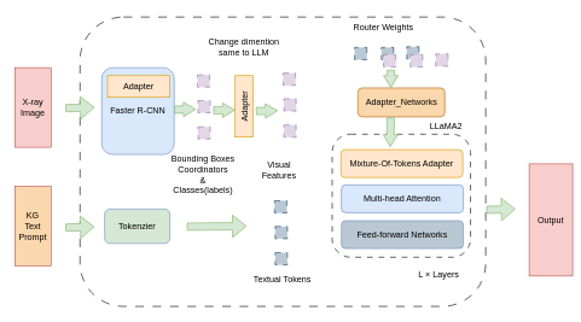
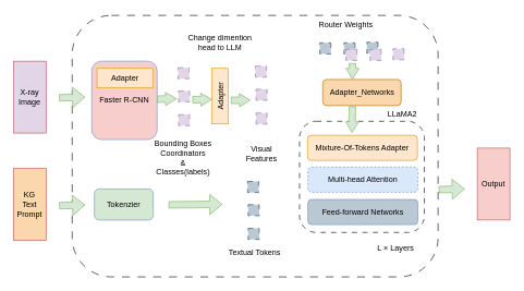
  <mxCell id="0" />
  <mxCell id="1" parent="0" />
  <mxCell id="2" value="" style="rounded=1;whiteSpace=wrap;html=1;fillColor=none;strokeColor=#000000;dashed=1;dashPattern=12 12;" vertex="1" parent="1"><mxGeometry x="110" y="23" width="560" height="400" as="geometry" /></mxCell>
  <mxCell id="3" value="" style="group" vertex="1" connectable="0" parent="1"><mxGeometry x="458" y="185" width="213" height="170" as="geometry" /></mxCell>
  <mxCell id="4" value="" style="rounded=1;whiteSpace=wrap;html=1;dashed=1;strokeColor=#000000;dashPattern=8 8;" vertex="1" parent="3"><mxGeometry width="191" height="170" as="geometry" /></mxCell>
  <mxCell id="5" value="Mixture-Of-Tokens Adapter" style="rounded=1;whiteSpace=wrap;html=1;strokeColor=#d79b00;fillColor=#ffe6cc;" vertex="1" parent="3"><mxGeometry x="12.075" y="21.357" width="168.314" height="38.442" as="geometry" /></mxCell>
- <mxCell id="6" value="Multi-head Attention" style="rounded=1;whiteSpace=wrap;html=1;strokeColor=#6c8ebf;fillColor=#dae8fc;" vertex="1" parent="3"><mxGeometry x="12.807" y="70.05" width="168.314" height="38.442" as="geometry" /></mxCell>
+ <mxCell id="6" value="Multi-head Attention" style="rounded=1;whiteSpace=wrap;html=1;strokeColor=#6c8ebf;fillColor=#dae8fc;dashed=1;" vertex="1" parent="3"><mxGeometry x="12.807" y="70.05" width="168.314" height="38.442" as="geometry" /></mxCell>
  <mxCell id="7" value="Feed-forward Networks" style="rounded=1;whiteSpace=wrap;html=1;strokeColor=#6c8ebf;fillColor=#bac8d3;" vertex="1" parent="3"><mxGeometry x="12.807" y="119.598" width="168.314" height="38.442" as="geometry" /></mxCell>
- <mxCell id="8" value="Faster R-CNN" style="rounded=1;whiteSpace=wrap;html=1;strokeColor=#6c8ebf;fillColor=#dae8fc;" vertex="1" parent="1"><mxGeometry x="140" y="93" width="100" height="120" as="geometry" /></mxCell>
+ <mxCell id="8" value="Faster R-CNN" style="rounded=1;whiteSpace=wrap;html=1;strokeColor=#6c8ebf;fillColor=#f8cecc;" vertex="1" parent="1"><mxGeometry x="140" y="93" width="100" height="120" as="geometry" /></mxCell>
  <mxCell id="9" value="Adapter" style="rounded=0;whiteSpace=wrap;html=1;fillColor=#ffe6cc;strokeColor=#d79b00;" vertex="1" parent="1"><mxGeometry x="148" y="104" width="86" height="30" as="geometry" /></mxCell>
  <mxCell id="10" value="Adapter" style="rounded=0;whiteSpace=wrap;html=1;rotation=-90;fillColor=#ffe6cc;strokeColor=#d79b00;" vertex="1" parent="1"><mxGeometry x="294" y="134" width="85" height="25" as="geometry" /></mxCell>
  <mxCell id="11" value="Bounding Boxes&lt;br&gt;Coordinators&lt;br&gt;&amp;amp;&lt;br&gt;Classes(labels)" style="rounded=0;whiteSpace=wrap;html=1;strokeColor=none;fillColor=none;" vertex="1" parent="1"><mxGeometry x="230" y="217" width="100" height="48.5" as="geometry" /></mxCell>
  <mxCell id="12" value="" style="group" vertex="1" connectable="0" parent="1"><mxGeometry x="272" y="103" width="25" height="96" as="geometry" /></mxCell>
  <mxCell id="13" value="" style="whiteSpace=wrap;html=1;aspect=fixed;dashed=1;dashPattern=8 8;fillColor=#e1d5e7;strokeColor=#9673a6;" vertex="1" parent="12"><mxGeometry width="16.891" height="16.891" as="geometry" /></mxCell>
  <mxCell id="14" value="" style="whiteSpace=wrap;html=1;aspect=fixed;dashed=1;dashPattern=8 8;fillColor=#e1d5e7;strokeColor=#9673a6;" vertex="1" parent="12"><mxGeometry x="0.806" y="35.496" width="16.891" height="16.891" as="geometry" /></mxCell>
  <mxCell id="15" value="" style="whiteSpace=wrap;html=1;aspect=fixed;dashed=1;dashPattern=8 8;fillColor=#e1d5e7;strokeColor=#9673a6;" vertex="1" parent="12"><mxGeometry x="0.806" y="71.798" width="16.891" height="16.891" as="geometry" /></mxCell>
  <mxCell id="16" value="" style="group" vertex="1" connectable="0" parent="1"><mxGeometry x="378.5" y="277" width="26" height="96" as="geometry" /></mxCell>
  <mxCell id="17" value="" style="whiteSpace=wrap;html=1;aspect=fixed;dashed=1;dashPattern=8 8;fillColor=#bac8d3;strokeColor=#23445d;" vertex="1" parent="16"><mxGeometry width="16.891" height="16.891" as="geometry" /></mxCell>
  <mxCell id="18" value="" style="whiteSpace=wrap;html=1;aspect=fixed;dashed=1;dashPattern=8 8;fillColor=#bac8d3;strokeColor=#23445d;" vertex="1" parent="16"><mxGeometry x="0.839" y="35.496" width="16.891" height="16.891" as="geometry" /></mxCell>
  <mxCell id="19" value="" style="whiteSpace=wrap;html=1;aspect=fixed;dashed=1;dashPattern=8 8;fillColor=#bac8d3;strokeColor=#23445d;" vertex="1" parent="16"><mxGeometry x="0.839" y="71.798" width="16.891" height="16.891" as="geometry" /></mxCell>
- <mxCell id="20" value="Visual Features" style="rounded=0;whiteSpace=wrap;html=1;strokeColor=none;fillColor=none;" vertex="1" parent="1"><mxGeometry x="345" y="212" width="80" height="46" as="geometry" /></mxCell>
+ <mxCell id="20" value="Visual Features" style="rounded=0;whiteSpace=wrap;html=1;strokeColor=none;fillColor=none;" vertex="1" parent="1"><mxGeometry x="360" y="212" width="80" height="46" as="geometry" /></mxCell>
  <mxCell id="21" value="Tokenzier" style="rounded=1;whiteSpace=wrap;html=1;fillColor=#d5e8d4;strokeColor=#6c8ebf;" vertex="1" parent="1"><mxGeometry x="144" y="288.5" width="90" height="47.5" as="geometry" /></mxCell>
  <mxCell id="22" value="Textual Tokens" style="rounded=0;whiteSpace=wrap;html=1;strokeColor=none;fillColor=none;" vertex="1" parent="1"><mxGeometry x="332" y="373.5" width="115" height="24.5" as="geometry" /></mxCell>
  <mxCell id="23" value="" style="group" vertex="1" connectable="0" parent="1"><mxGeometry x="390.5" y="100.5" width="26" height="96" as="geometry" /></mxCell>
  <mxCell id="24" value="" style="whiteSpace=wrap;html=1;aspect=fixed;dashed=1;dashPattern=8 8;fillColor=#e1d5e7;strokeColor=#9673a6;" vertex="1" parent="23"><mxGeometry width="16.891" height="16.891" as="geometry" /></mxCell>
  <mxCell id="25" value="" style="whiteSpace=wrap;html=1;aspect=fixed;dashed=1;dashPattern=8 8;fillColor=#e1d5e7;strokeColor=#9673a6;" vertex="1" parent="23"><mxGeometry x="0.839" y="35.496" width="16.891" height="16.891" as="geometry" /></mxCell>
  <mxCell id="26" value="" style="whiteSpace=wrap;html=1;aspect=fixed;dashed=1;dashPattern=8 8;fillColor=#e1d5e7;strokeColor=#9673a6;" vertex="1" parent="23"><mxGeometry x="0.839" y="71.798" width="16.891" height="16.891" as="geometry" /></mxCell>
  <mxCell id="27" value="Adapter_Networks" style="rounded=1;whiteSpace=wrap;html=1;fillColor=#fad7ac;strokeColor=#b46504;" vertex="1" parent="1"><mxGeometry x="493.5" y="121" width="120" height="40" as="geometry" /></mxCell>
  <mxCell id="28" value="Router Weights" style="rounded=0;whiteSpace=wrap;html=1;strokeColor=none;fillColor=none;" vertex="1" parent="1"><mxGeometry x="479.45" y="20" width="99.55" height="34" as="geometry" /></mxCell>
  <mxCell id="29" value="" style="group" vertex="1" connectable="0" parent="1"><mxGeometry x="482" y="64" width="138.225" height="38.225" as="geometry" /></mxCell>
  <mxCell id="30" value="" style="group;rotation=90;" vertex="1" connectable="0" parent="29"><mxGeometry x="35" y="-35" width="26" height="96" as="geometry" /></mxCell>
  <mxCell id="31" value="" style="whiteSpace=wrap;html=1;aspect=fixed;dashed=1;dashPattern=8 8;rotation=90;fillColor=#bac8d3;strokeColor=#23445d;" vertex="1" parent="30"><mxGeometry x="44" y="35" width="16.891" height="16.891" as="geometry" /></mxCell>
  <mxCell id="32" value="" style="whiteSpace=wrap;html=1;aspect=fixed;dashed=1;dashPattern=8 8;rotation=90;fillColor=#bac8d3;strokeColor=#23445d;" vertex="1" parent="30"><mxGeometry x="9" y="36" width="16.891" height="16.891" as="geometry" /></mxCell>
  <mxCell id="33" value="" style="whiteSpace=wrap;html=1;aspect=fixed;dashed=1;dashPattern=8 8;rotation=90;fillColor=#bac8d3;strokeColor=#23445d;" vertex="1" parent="30"><mxGeometry x="-28" y="36" width="16.891" height="16.891" as="geometry" /></mxCell>
  <mxCell id="34" value="" style="group;rotation=90;" vertex="1" connectable="0" parent="29"><mxGeometry x="75" y="-25" width="30.45" height="96" as="geometry" /></mxCell>
  <mxCell id="35" value="" style="whiteSpace=wrap;html=1;aspect=fixed;dashed=1;dashPattern=8 8;rotation=90;fillColor=#e1d5e7;strokeColor=#9673a6;" vertex="1" parent="34"><mxGeometry x="44" y="35" width="16.891" height="16.891" as="geometry" /></mxCell>
  <mxCell id="36" value="" style="whiteSpace=wrap;html=1;aspect=fixed;dashed=1;dashPattern=8 8;rotation=90;fillColor=#e1d5e7;strokeColor=#9673a6;" vertex="1" parent="34"><mxGeometry x="9" y="36" width="16.891" height="16.891" as="geometry" /></mxCell>
  <mxCell id="37" value="" style="whiteSpace=wrap;html=1;aspect=fixed;dashed=1;dashPattern=8 8;rotation=90;fillColor=#e1d5e7;strokeColor=#9673a6;" vertex="1" parent="34"><mxGeometry x="-28" y="36" width="16.891" height="16.891" as="geometry" /></mxCell>
  <mxCell id="38" value="LLaMA2" style="rounded=0;whiteSpace=wrap;html=1;strokeColor=none;fillColor=none;" vertex="1" parent="1"><mxGeometry x="570" y="163" width="91" height="22" as="geometry" /></mxCell>
  <mxCell id="39" value="L × Layers" style="rounded=0;whiteSpace=wrap;html=1;strokeColor=none;fillColor=none;" vertex="1" parent="1"><mxGeometry x="560" y="368.5" width="91" height="22" as="geometry" /></mxCell>
  <mxCell id="40" value="" style="shape=flexArrow;endArrow=classic;html=1;rounded=0;strokeColor=#82b366;fillColor=#d5e8d4;" edge="1" parent="1"><mxGeometry width="50" height="50" relative="1" as="geometry"><mxPoint x="90" y="149" as="sourcePoint" /><mxPoint x="130" y="148" as="targetPoint" /></mxGeometry></mxCell>
  <mxCell id="41" value="" style="shape=flexArrow;endArrow=classic;html=1;rounded=0;strokeColor=#82b366;fillColor=#d5e8d4;" edge="1" parent="1"><mxGeometry width="50" height="50" relative="1" as="geometry"><mxPoint x="90" y="314" as="sourcePoint" /><mxPoint x="130" y="313" as="targetPoint" /></mxGeometry></mxCell>
  <mxCell id="42" value="" style="shape=flexArrow;endArrow=classic;html=1;rounded=0;strokeColor=#82b366;fillColor=#d5e8d4;" edge="1" parent="1"><mxGeometry width="50" height="50" relative="1" as="geometry"><mxPoint x="257.5" y="312.75" as="sourcePoint" /><mxPoint x="340" y="312" as="targetPoint" /></mxGeometry></mxCell>
  <mxCell id="43" value="" style="shape=flexArrow;endArrow=classic;html=1;rounded=0;strokeColor=#82b366;fillColor=#d5e8d4;endWidth=9;endSize=5.21;" edge="1" parent="1"><mxGeometry width="50" height="50" relative="1" as="geometry"><mxPoint x="240" y="151" as="sourcePoint" /><mxPoint x="270" y="150.5" as="targetPoint" /></mxGeometry></mxCell>
  <mxCell id="44" value="" style="shape=flexArrow;endArrow=classic;html=1;rounded=0;strokeColor=#82b366;fillColor=#d5e8d4;endWidth=9;endSize=5.21;" edge="1" parent="1"><mxGeometry width="50" height="50" relative="1" as="geometry"><mxPoint x="294" y="152" as="sourcePoint" /><mxPoint x="324" y="151.5" as="targetPoint" /></mxGeometry></mxCell>
  <mxCell id="45" value="" style="shape=flexArrow;endArrow=classic;html=1;rounded=0;strokeColor=#82b366;fillColor=#d5e8d4;endWidth=9;endSize=5.21;" edge="1" parent="1"><mxGeometry width="50" height="50" relative="1" as="geometry"><mxPoint x="353" y="153" as="sourcePoint" /><mxPoint x="383" y="152.5" as="targetPoint" /></mxGeometry></mxCell>
- <mxCell id="46" value="Change dimention same to LLM" style="rounded=0;whiteSpace=wrap;html=1;strokeColor=none;fillColor=none;" vertex="1" parent="1"><mxGeometry x="284" y="35.5" width="105" height="57.5" as="geometry" /></mxCell>
+ <mxCell id="46" value="Change dimention head to LLM" style="rounded=0;whiteSpace=wrap;html=1;strokeColor=none;fillColor=none;" vertex="1" parent="1"><mxGeometry x="284" y="35.5" width="105" height="57.5" as="geometry" /></mxCell>
  <mxCell id="47" value="" style="shape=flexArrow;endArrow=classic;html=1;rounded=0;strokeColor=#82b366;fillColor=#d5e8d4;endWidth=9;endSize=5.21;" edge="1" parent="1"><mxGeometry width="50" height="50" relative="1" as="geometry"><mxPoint x="539" y="96" as="sourcePoint" /><mxPoint x="539" y="121" as="targetPoint" /></mxGeometry></mxCell>
  <mxCell id="48" value="" style="shape=flexArrow;endArrow=classic;html=1;rounded=0;strokeColor=#82b366;fillColor=#d5e8d4;endWidth=9;endSize=5.21;entryX=0.404;entryY=-0.093;entryDx=0;entryDy=0;entryPerimeter=0;" edge="1" parent="1" target="5"><mxGeometry width="50" height="50" relative="1" as="geometry"><mxPoint x="539" y="162" as="sourcePoint" /><mxPoint x="539" y="187" as="targetPoint" /></mxGeometry></mxCell>
- <mxCell id="49" value="X-ray&lt;br&gt;Image" style="rounded=0;whiteSpace=wrap;html=1;fillColor=#f8cecc;strokeColor=#b85450;" vertex="1" parent="1"><mxGeometry x="20" y="93" width="50" height="110" as="geometry" /></mxCell>
+ <mxCell id="49" value="X-ray&lt;br&gt;Image" style="rounded=0;whiteSpace=wrap;html=1;fillColor=#e1d5e7;strokeColor=#b85450;" vertex="1" parent="1"><mxGeometry x="20" y="93" width="50" height="110" as="geometry" /></mxCell>
  <mxCell id="50" value="KG&lt;br&gt;Text&lt;br&gt;Prompt" style="rounded=0;whiteSpace=wrap;html=1;fillColor=#fad7ac;strokeColor=#b85450;" vertex="1" parent="1"><mxGeometry x="20" y="257.25" width="50" height="110" as="geometry" /></mxCell>
  <mxCell id="51" value="" style="shape=flexArrow;endArrow=classic;html=1;rounded=0;strokeColor=#82b366;fillColor=#d5e8d4;" edge="1" parent="1"><mxGeometry width="50" height="50" relative="1" as="geometry"><mxPoint x="671" y="289.5" as="sourcePoint" /><mxPoint x="711" y="288.5" as="targetPoint" /></mxGeometry></mxCell>
- <mxCell id="52" value="Output" style="rounded=0;whiteSpace=wrap;html=1;fillColor=#f8cecc;strokeColor=#b85450;" vertex="1" parent="1"><mxGeometry x="730" y="226" width="60" height="155" as="geometry" /></mxCell>
+ <mxCell id="52" value="Output" style="rounded=0;whiteSpace=wrap;html=1;fillColor=#f8cecc;strokeColor=#b85450;" vertex="1" parent="1"><mxGeometry x="730" y="226" width="50" height="110" as="geometry" /></mxCell>
